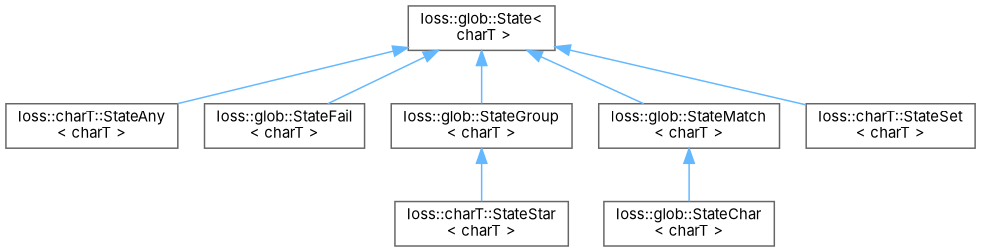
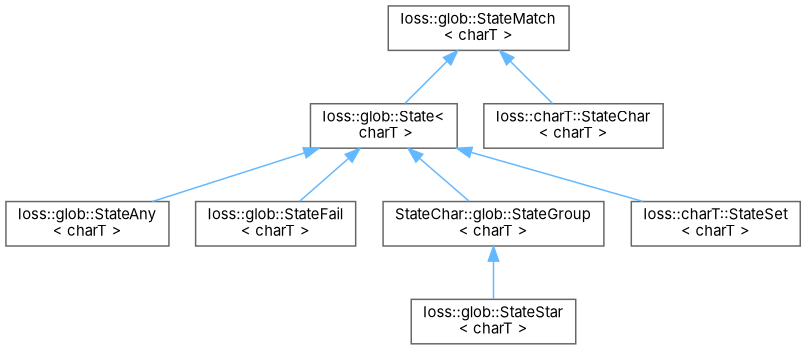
  digraph {
    fontname=Inter
    rankdir=TB
    node [color=grey40 fillcolor=white fontname=Inter fontsize=10 shape=box style=filled]
    edge [color=steelblue1 dir=back fontname=Inter fontsize=10 labelfontname=Helvetica labelfontsize=10 style=solid]
    n1 [height=0.2 label="Ioss::glob::State\<\l charT \>" width=0.4]
-   n2 [height=0.2 label="Ioss::charT::StateAny\l\< charT \>" width=0.4]
+   n2 [height=0.2 label="Ioss::glob::StateAny\l\< charT \>" width=0.4]
    n3 [height=0.2 label="Ioss::glob::StateFail\l\< charT \>" width=0.4]
-   n4 [height=0.2 label="Ioss::glob::StateGroup\l\< charT \>" width=0.4]
+   n4 [height=0.2 label="StateChar::glob::StateGroup\l\< charT \>" width=0.4]
    n5 [height=0.2 label="Ioss::glob::StateMatch\l\< charT \>" width=0.4]
    n6 [height=0.2 label="Ioss::charT::StateSet\l\< charT \>" width=0.4]
-   n7 [height=0.2 label="Ioss::glob::StateChar\l\< charT \>" width=0.4]
-   n8 [height=0.2 label="Ioss::charT::StateStar\l\< charT \>" width=0.4]
+   n7 [height=0.2 label="Ioss::charT::StateChar\l\< charT \>" width=0.4]
+   n8 [height=0.2 label="Ioss::glob::StateStar\l\< charT \>" width=0.4]
    n1 -> n2
    n1 -> n3
    n1 -> n4
-   n1 -> n5
+   n5 -> n1
    n1 -> n6
    n4 -> n8
    n5 -> n7
  }
